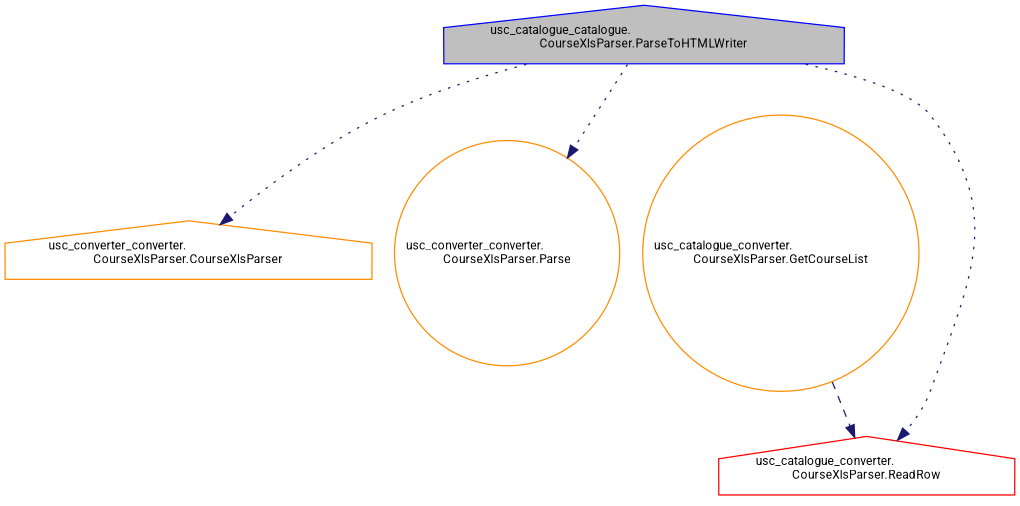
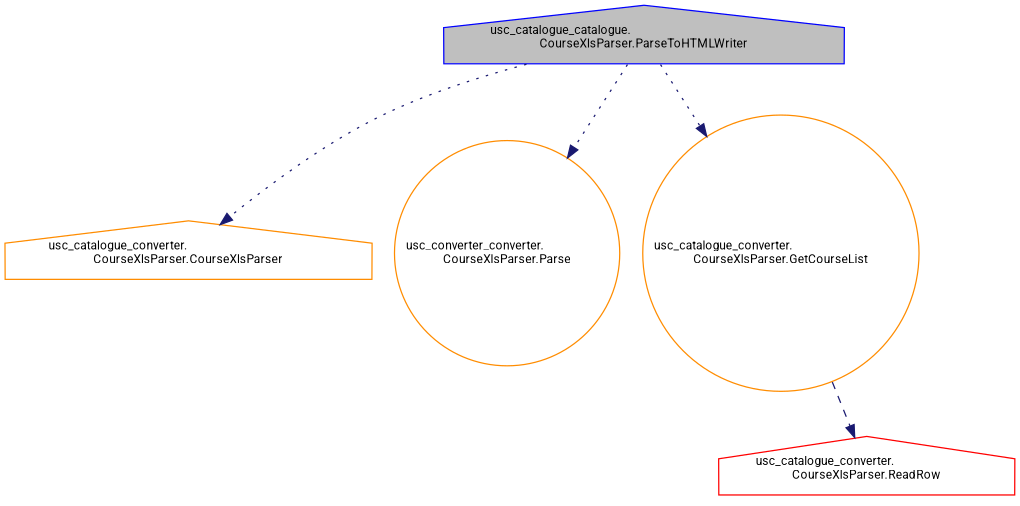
  digraph {
    fontname=Roboto
    rankdir=TB
    node [color=darkorange fillcolor=white fontname=Roboto fontsize=10 shape=house style=filled]
    edge [color=midnightblue fontname=Roboto fontsize=10 labelfontname=Helvetica labelfontsize=10 style=dotted]
    n1 [color=blue fillcolor=grey75 fontcolor=black height=0.2 label="usc_catalogue_catalogue.\lCourseXlsParser.ParseToHTMLWriter" width=0.4]
-   n2 [height=0.2 label="usc_converter_converter.\lCourseXlsParser.CourseXlsParser" width=0.4]
+   n2 [height=0.2 label="usc_catalogue_converter.\lCourseXlsParser.CourseXlsParser" width=0.4]
    n3 [height=0.2 label="usc_converter_converter.\lCourseXlsParser.Parse" shape=circle width=0.4]
    n4 [height=0.2 label="usc_catalogue_converter.\lCourseXlsParser.GetCourseList" shape=circle width=0.4]
    n5 [color=red height=0.2 label="usc_catalogue_converter.\lCourseXlsParser.ReadRow" width=0.4]
    n1 -> n2
    n1 -> n3
-   n1 -> n5
+   n1 -> n4
    n4 -> n5 [style=dashed]
  }
